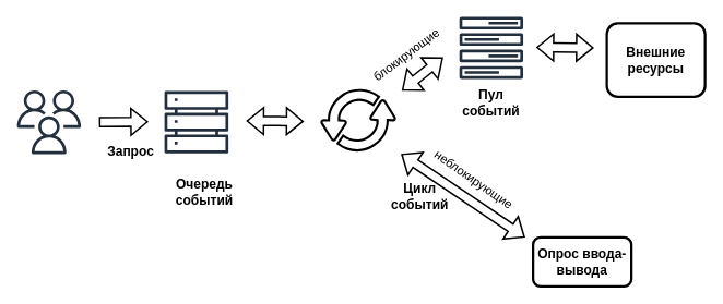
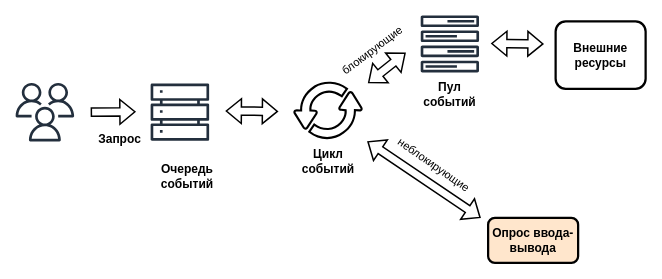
  <mxCell id="0" />
  <mxCell id="1" parent="0" />
  <mxCell id="2" value="" style="sketch=0;outlineConnect=0;fontColor=#232F3E;gradientColor=none;fillColor=#232F3D;strokeColor=none;dashed=0;verticalLabelPosition=bottom;verticalAlign=top;align=center;html=1;fontSize=12;fontStyle=0;aspect=fixed;pointerEvents=1;shape=mxgraph.aws4.users;" vertex="1" parent="1"><mxGeometry x="20" y="110" width="78" height="78" as="geometry" /></mxCell>
  <mxCell id="3" value="" style="sketch=0;outlineConnect=0;fontColor=#232F3E;gradientColor=none;fillColor=#232F3D;strokeColor=none;dashed=0;verticalLabelPosition=bottom;verticalAlign=top;align=center;html=1;fontSize=12;fontStyle=0;aspect=fixed;pointerEvents=1;shape=mxgraph.aws4.servers;" vertex="1" parent="1"><mxGeometry x="200" y="110" width="78" height="78" as="geometry" /></mxCell>
  <mxCell id="4" value="" style="sketch=0;pointerEvents=1;shadow=0;dashed=0;html=1;strokeColor=none;fillColor=#000000;aspect=fixed;labelPosition=center;verticalLabelPosition=bottom;verticalAlign=top;align=center;outlineConnect=0;shape=mxgraph.vvd.business_continuity_data_protection;" vertex="1" parent="1"><mxGeometry x="390" y="108" width="93.02" height="80" as="geometry" /></mxCell>
  <mxCell id="5" value="" style="sketch=0;outlineConnect=0;fontColor=#232F3E;gradientColor=none;fillColor=#232F3D;strokeColor=none;dashed=0;verticalLabelPosition=bottom;verticalAlign=top;align=center;html=1;fontSize=12;fontStyle=0;aspect=fixed;pointerEvents=1;shape=mxgraph.aws4.forums;" vertex="1" parent="1"><mxGeometry x="560" y="20" width="78" height="76" as="geometry" /></mxCell>
  <mxCell id="6" value="&lt;font style=&quot;font-size: 16px;&quot;&gt;&lt;b&gt;Внешние ресурсы&lt;/b&gt;&lt;/font&gt;" style="rounded=1;whiteSpace=wrap;html=1;strokeWidth=3;" vertex="1" parent="1"><mxGeometry x="740" y="28" width="120" height="90" as="geometry" /></mxCell>
- <mxCell id="7" value="&lt;strong data-end=&quot;65&quot; data-start=&quot;43&quot;&gt;&lt;font style=&quot;font-size: 16px;&quot;&gt;Опрос ввода-вывода&lt;/font&gt;&lt;/strong&gt;" style="rounded=1;whiteSpace=wrap;html=1;strokeWidth=3;" vertex="1" parent="1"><mxGeometry x="650" y="290" width="120" height="60" as="geometry" /></mxCell>
+ <mxCell id="7" value="&lt;strong data-end=&quot;65&quot; data-start=&quot;43&quot;&gt;&lt;font style=&quot;font-size: 16px;&quot;&gt;Опрос ввода-вывода&lt;/font&gt;&lt;/strong&gt;" style="rounded=1;whiteSpace=wrap;html=1;strokeWidth=3;fillColor=#ffe6cc;" vertex="1" parent="1"><mxGeometry x="650" y="290" width="120" height="60" as="geometry" /></mxCell>
  <mxCell id="8" value="" style="shape=flexArrow;endArrow=classic;html=1;rounded=0;strokeWidth=2;" edge="1" parent="1"><mxGeometry width="50" height="50" relative="1" as="geometry"><mxPoint x="120" y="149" as="sourcePoint" /><mxPoint x="180" y="148.5" as="targetPoint" /></mxGeometry></mxCell>
  <mxCell id="9" value="" style="shape=flexArrow;endArrow=classic;startArrow=classic;html=1;rounded=0;strokeWidth=2;" edge="1" parent="1"><mxGeometry width="100" height="100" relative="1" as="geometry"><mxPoint x="300" y="147.5" as="sourcePoint" /><mxPoint x="370" y="148" as="targetPoint" /></mxGeometry></mxCell>
  <mxCell id="10" value="" style="shape=flexArrow;endArrow=classic;startArrow=classic;html=1;rounded=0;strokeWidth=2;" edge="1" parent="1"><mxGeometry width="100" height="100" relative="1" as="geometry"><mxPoint x="490" y="110" as="sourcePoint" /><mxPoint x="540" y="70" as="targetPoint" /></mxGeometry></mxCell>
  <mxCell id="11" value="" style="shape=flexArrow;endArrow=classic;startArrow=classic;html=1;rounded=0;strokeWidth=2;" edge="1" parent="1"><mxGeometry width="100" height="100" relative="1" as="geometry"><mxPoint x="489" y="188" as="sourcePoint" /><mxPoint x="640" y="290" as="targetPoint" /></mxGeometry></mxCell>
  <mxCell id="12" value="" style="shape=flexArrow;endArrow=classic;startArrow=classic;html=1;rounded=0;strokeWidth=2;" edge="1" parent="1"><mxGeometry width="100" height="100" relative="1" as="geometry"><mxPoint x="654" y="57.5" as="sourcePoint" /><mxPoint x="724" y="58" as="targetPoint" /></mxGeometry></mxCell>
  <mxCell id="13" value="Запрос" style="text;html=1;align=center;verticalAlign=middle;whiteSpace=wrap;rounded=0;fontSize=16;fontStyle=1" vertex="1" parent="1"><mxGeometry x="129" y="170" width="60" height="30" as="geometry" /></mxCell>
  <mxCell id="14" value="Очередь событий" style="text;html=1;align=center;verticalAlign=middle;whiteSpace=wrap;rounded=0;fontSize=16;fontStyle=1" vertex="1" parent="1"><mxGeometry x="219" y="220" width="60" height="30" as="geometry" /></mxCell>
- <mxCell id="15" value="Цикл событий" style="text;html=1;align=center;verticalAlign=middle;whiteSpace=wrap;rounded=0;fontSize=16;fontStyle=1" vertex="1" parent="1"><mxGeometry x="481.51" y="225" width="60" height="30" as="geometry" /></mxCell>
+ <mxCell id="15" value="Цикл событий" style="text;html=1;align=center;verticalAlign=middle;whiteSpace=wrap;rounded=0;fontSize=16;fontStyle=1" vertex="1" parent="1"><mxGeometry x="406.51" y="200" width="60" height="30" as="geometry" /></mxCell>
  <mxCell id="16" value="Пул событий" style="text;html=1;align=center;verticalAlign=middle;whiteSpace=wrap;rounded=0;fontSize=16;fontStyle=1" vertex="1" parent="1"><mxGeometry x="569" y="110" width="60" height="30" as="geometry" /></mxCell>
  <mxCell id="17" value="неблокирующие&amp;nbsp;" style="text;html=1;align=center;verticalAlign=middle;whiteSpace=wrap;rounded=0;fontSize=15;fontStyle=0;rotation=35;" vertex="1" parent="1"><mxGeometry x="550" y="205" width="60" height="30" as="geometry" /></mxCell>
  <mxCell id="18" value="блокирующие&amp;nbsp;" style="text;html=1;align=center;verticalAlign=middle;whiteSpace=wrap;rounded=0;fontSize=15;fontStyle=0;rotation=323;" vertex="1" parent="1"><mxGeometry x="466.51" y="50" width="60" height="30" as="geometry" /></mxCell>
